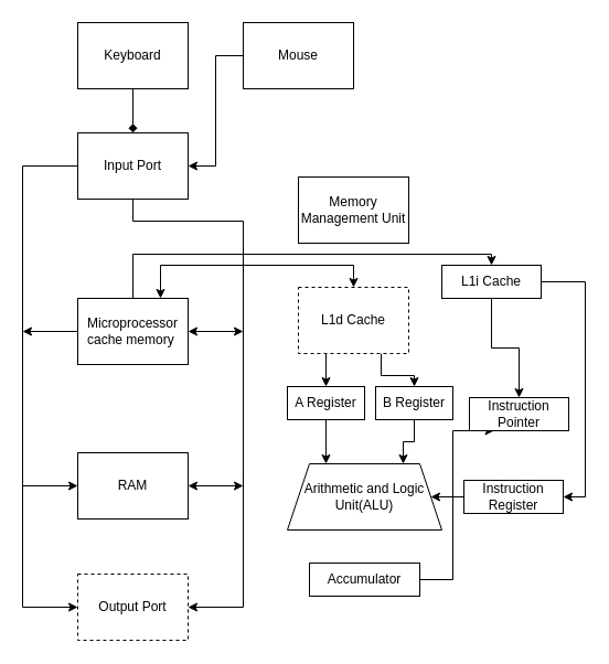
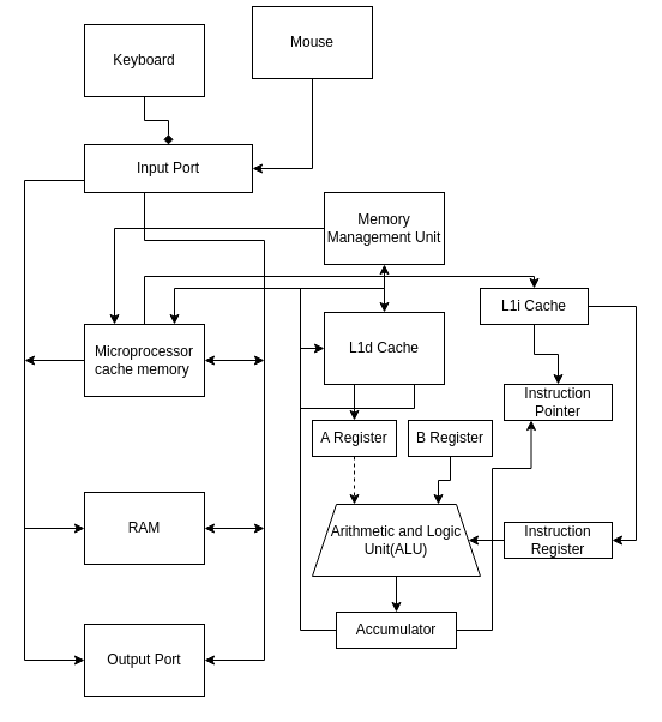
  <mxCell id="0" />
  <mxCell id="1" parent="0" />
  <mxCell id="2" style="edgeStyle=orthogonalEdgeStyle;rounded=0;orthogonalLoop=1;jettySize=auto;html=1;entryX=0.5;entryY=0;entryDx=0;entryDy=0;endArrow=diamond;" edge="1" parent="1" source="3" target="8"><mxGeometry relative="1" as="geometry" /></mxCell>
  <mxCell id="3" value="Keyboard" style="rounded=0;whiteSpace=wrap;html=1;" vertex="1" parent="1"><mxGeometry x="70" y="20" width="100" height="60" as="geometry" /></mxCell>
  <mxCell id="4" style="edgeStyle=orthogonalEdgeStyle;rounded=0;orthogonalLoop=1;jettySize=auto;html=1;entryX=1;entryY=0.5;entryDx=0;entryDy=0;" edge="1" parent="1" source="5" target="8"><mxGeometry relative="1" as="geometry" /></mxCell>
- <mxCell id="5" value="Mouse" style="rounded=0;whiteSpace=wrap;html=1;" vertex="1" parent="1"><mxGeometry x="220" y="20" width="100" height="60" as="geometry" /></mxCell>
+ <mxCell id="5" value="Mouse" style="rounded=0;whiteSpace=wrap;html=1;" vertex="1" parent="1"><mxGeometry x="210" y="5" width="100" height="60" as="geometry" /></mxCell>
  <mxCell id="6" style="edgeStyle=orthogonalEdgeStyle;rounded=0;orthogonalLoop=1;jettySize=auto;html=1;exitX=0.5;exitY=1;exitDx=0;exitDy=0;entryX=1;entryY=0.5;entryDx=0;entryDy=0;" edge="1" parent="1" source="8" target="12"><mxGeometry relative="1" as="geometry"><mxPoint x="200" y="470" as="targetPoint" /><Array as="points"><mxPoint x="120" y="200" /><mxPoint x="220" y="200" /><mxPoint x="220" y="550" /></Array></mxGeometry></mxCell>
  <mxCell id="7" style="edgeStyle=orthogonalEdgeStyle;rounded=0;orthogonalLoop=1;jettySize=auto;html=1;entryX=0;entryY=0.5;entryDx=0;entryDy=0;" edge="1" parent="1" source="8" target="12"><mxGeometry relative="1" as="geometry"><mxPoint x="40" y="460" as="targetPoint" /><Array as="points"><mxPoint x="20" y="150" /><mxPoint x="20" y="550" /></Array></mxGeometry></mxCell>
- <mxCell id="8" value="Input Port" style="rounded=0;whiteSpace=wrap;html=1;" vertex="1" parent="1"><mxGeometry x="70" y="120" width="100" height="60" as="geometry" /></mxCell>
+ <mxCell id="8" value="Input Port" style="rounded=0;whiteSpace=wrap;html=1;" vertex="1" parent="1"><mxGeometry x="70" y="120" width="140" height="40" as="geometry" /></mxCell>
  <mxCell id="9" style="edgeStyle=orthogonalEdgeStyle;rounded=0;orthogonalLoop=1;jettySize=auto;html=1;entryX=0.5;entryY=0;entryDx=0;entryDy=0;" edge="1" parent="1" source="10" target="34"><mxGeometry relative="1" as="geometry"><mxPoint x="420" y="230" as="targetPoint" /><Array as="points"><mxPoint x="120" y="230" /><mxPoint x="445" y="230" /></Array></mxGeometry></mxCell>
  <mxCell id="10" value="Microprocessor cache memory&amp;nbsp;" style="rounded=0;whiteSpace=wrap;html=1;" vertex="1" parent="1"><mxGeometry x="70" y="270" width="100" height="60" as="geometry" /></mxCell>
  <mxCell id="11" value="RAM" style="rounded=0;whiteSpace=wrap;html=1;" vertex="1" parent="1"><mxGeometry x="70" y="410" width="100" height="60" as="geometry" /></mxCell>
- <mxCell id="12" value="Output Port" style="rounded=0;whiteSpace=wrap;html=1;dashed=1;" vertex="1" parent="1"><mxGeometry x="70" y="520" width="100" height="60" as="geometry" /></mxCell>
+ <mxCell id="12" value="Output Port" style="rounded=0;whiteSpace=wrap;html=1;" vertex="1" parent="1"><mxGeometry x="70" y="520" width="100" height="60" as="geometry" /></mxCell>
  <mxCell id="13" value="" style="endArrow=classic;startArrow=classic;html=1;exitX=1;exitY=0.5;exitDx=0;exitDy=0;" edge="1" parent="1" source="10"><mxGeometry width="50" height="50" relative="1" as="geometry"><mxPoint x="170" y="300" as="sourcePoint" /><mxPoint x="220" y="300" as="targetPoint" /></mxGeometry></mxCell>
  <mxCell id="14" value="" style="endArrow=classic;startArrow=classic;html=1;exitX=1;exitY=0.5;exitDx=0;exitDy=0;" edge="1" parent="1" source="11"><mxGeometry width="50" height="50" relative="1" as="geometry"><mxPoint x="170" y="390" as="sourcePoint" /><mxPoint x="220" y="440" as="targetPoint" /></mxGeometry></mxCell>
  <mxCell id="15" value="" style="endArrow=classic;html=1;exitX=0;exitY=0.5;exitDx=0;exitDy=0;" edge="1" parent="1" source="10"><mxGeometry width="50" height="50" relative="1" as="geometry"><mxPoint x="-0.711" y="300" as="sourcePoint" /><mxPoint x="20" y="300" as="targetPoint" /></mxGeometry></mxCell>
  <mxCell id="16" value="" style="endArrow=classic;html=1;entryX=0;entryY=0.5;entryDx=0;entryDy=0;" edge="1" parent="1" target="11"><mxGeometry width="50" height="50" relative="1" as="geometry"><mxPoint x="20" y="440" as="sourcePoint" /><mxPoint x="-0.711" y="340" as="targetPoint" /></mxGeometry></mxCell>
+ <mxCell id="17" style="edgeStyle=orthogonalEdgeStyle;rounded=0;orthogonalLoop=1;jettySize=auto;html=1;entryX=0.25;entryY=0;entryDx=0;entryDy=0;" edge="1" parent="1" source="18" target="10"><mxGeometry relative="1" as="geometry" /></mxCell>
  <mxCell id="18" value="Memory Management Unit" style="rounded=0;whiteSpace=wrap;html=1;" vertex="1" parent="1"><mxGeometry x="270" y="160" width="100" height="60" as="geometry" /></mxCell>
  <mxCell id="19" style="edgeStyle=orthogonalEdgeStyle;rounded=0;orthogonalLoop=1;jettySize=auto;html=1;exitX=0.25;exitY=1;exitDx=0;exitDy=0;entryX=0.5;entryY=0;entryDx=0;entryDy=0;" edge="1" parent="1" source="21" target="23"><mxGeometry relative="1" as="geometry"><mxPoint x="295" y="360" as="targetPoint" /></mxGeometry></mxCell>
- <mxCell id="20" style="edgeStyle=orthogonalEdgeStyle;rounded=0;orthogonalLoop=1;jettySize=auto;html=1;exitX=0.75;exitY=1;exitDx=0;exitDy=0;" edge="1" parent="1" source="21" target="25"><mxGeometry relative="1" as="geometry" /></mxCell>
- <mxCell id="21" value="L1d Cache" style="rounded=0;whiteSpace=wrap;html=1;dashed=1;" vertex="1" parent="1"><mxGeometry x="270" y="260" width="100" height="60" as="geometry" /></mxCell>
- <mxCell id="22" style="edgeStyle=orthogonalEdgeStyle;rounded=0;orthogonalLoop=1;jettySize=auto;html=1;entryX=0.25;entryY=0;entryDx=0;entryDy=0;" edge="1" parent="1" source="23" target="27"><mxGeometry relative="1" as="geometry" /></mxCell>
+ <mxCell id="20" style="edgeStyle=orthogonalEdgeStyle;rounded=0;orthogonalLoop=1;jettySize=auto;html=1;exitX=0.75;exitY=1;exitDx=0;exitDy=0;" edge="1" parent="1" source="21" target="18"><mxGeometry relative="1" as="geometry" /></mxCell>
+ <mxCell id="21" value="L1d Cache" style="rounded=0;whiteSpace=wrap;html=1;" vertex="1" parent="1"><mxGeometry x="270" y="260" width="100" height="60" as="geometry" /></mxCell>
+ <mxCell id="22" style="edgeStyle=orthogonalEdgeStyle;rounded=0;orthogonalLoop=1;jettySize=auto;html=1;entryX=0.25;entryY=0;entryDx=0;entryDy=0;dashed=1;" edge="1" parent="1" source="23" target="27"><mxGeometry relative="1" as="geometry" /></mxCell>
  <mxCell id="23" value="A Register" style="rounded=0;whiteSpace=wrap;html=1;" vertex="1" parent="1"><mxGeometry x="260" y="350" width="70" height="30" as="geometry" /></mxCell>
  <mxCell id="24" style="edgeStyle=orthogonalEdgeStyle;rounded=0;orthogonalLoop=1;jettySize=auto;html=1;entryX=0.75;entryY=0;entryDx=0;entryDy=0;" edge="1" parent="1" source="25" target="27"><mxGeometry relative="1" as="geometry" /></mxCell>
  <mxCell id="25" value="B Register" style="rounded=0;whiteSpace=wrap;html=1;" vertex="1" parent="1"><mxGeometry x="340" y="350" width="70" height="30" as="geometry" /></mxCell>
+ <mxCell id="26" style="edgeStyle=orthogonalEdgeStyle;rounded=0;orthogonalLoop=1;jettySize=auto;html=1;entryX=0.5;entryY=0;entryDx=0;entryDy=0;" edge="1" parent="1" source="27" target="30"><mxGeometry relative="1" as="geometry"><mxPoint x="330" y="510" as="targetPoint" /></mxGeometry></mxCell>
  <mxCell id="27" value="Arithmetic and Logic Unit(ALU)" style="shape=trapezoid;perimeter=trapezoidPerimeter;whiteSpace=wrap;html=1;fixedSize=1;rotation=0;" vertex="1" parent="1"><mxGeometry x="260" y="420" width="140" height="60" as="geometry" /></mxCell>
  <mxCell id="28" style="edgeStyle=orthogonalEdgeStyle;rounded=0;orthogonalLoop=1;jettySize=auto;html=1;entryX=0.25;entryY=1;entryDx=0;entryDy=0;" edge="1" parent="1" source="30" target="35"><mxGeometry relative="1" as="geometry"><Array as="points"><mxPoint x="410" y="525" /><mxPoint x="410" y="390" /><mxPoint x="443" y="390" /></Array></mxGeometry></mxCell>
+ <mxCell id="29" style="edgeStyle=orthogonalEdgeStyle;rounded=0;orthogonalLoop=1;jettySize=auto;html=1;entryX=0;entryY=0.5;entryDx=0;entryDy=0;" edge="1" parent="1" source="30" target="21"><mxGeometry relative="1" as="geometry"><Array as="points"><mxPoint x="250" y="525" /><mxPoint x="250" y="290" /></Array></mxGeometry></mxCell>
  <mxCell id="30" value="Accumulator" style="rounded=0;whiteSpace=wrap;html=1;" vertex="1" parent="1"><mxGeometry x="280" y="510" width="100" height="30" as="geometry" /></mxCell>
  <mxCell id="31" value="" style="endArrow=classic;startArrow=classic;html=1;entryX=0.75;entryY=0;entryDx=0;entryDy=0;rounded=0;" edge="1" parent="1" source="21" target="10"><mxGeometry width="50" height="50" relative="1" as="geometry"><mxPoint x="199.289" y="340" as="sourcePoint" /><mxPoint x="199.289" y="290" as="targetPoint" /><Array as="points"><mxPoint x="320" y="240" /><mxPoint x="145" y="240" /></Array></mxGeometry></mxCell>
  <mxCell id="32" style="edgeStyle=orthogonalEdgeStyle;rounded=0;orthogonalLoop=1;jettySize=auto;html=1;entryX=0.5;entryY=0;entryDx=0;entryDy=0;" edge="1" parent="1" source="34" target="35"><mxGeometry relative="1" as="geometry"><mxPoint x="445" y="330" as="targetPoint" /></mxGeometry></mxCell>
  <mxCell id="33" style="edgeStyle=orthogonalEdgeStyle;rounded=0;orthogonalLoop=1;jettySize=auto;html=1;entryX=1;entryY=0.5;entryDx=0;entryDy=0;" edge="1" parent="1" source="34" target="37"><mxGeometry relative="1" as="geometry"><Array as="points"><mxPoint x="530" y="255" /><mxPoint x="530" y="450" /></Array></mxGeometry></mxCell>
  <mxCell id="34" value="L1i Cache" style="rounded=0;whiteSpace=wrap;html=1;" vertex="1" parent="1"><mxGeometry x="400" y="240" width="90" height="30" as="geometry" /></mxCell>
- <mxCell id="35" value="Instruction Pointer" style="rounded=0;whiteSpace=wrap;html=1;" vertex="1" parent="1"><mxGeometry x="425" y="360" width="90" height="30" as="geometry" /></mxCell>
+ <mxCell id="35" value="Instruction Pointer" style="rounded=0;whiteSpace=wrap;html=1;" vertex="1" parent="1"><mxGeometry x="420" y="320" width="90" height="30" as="geometry" /></mxCell>
  <mxCell id="36" style="edgeStyle=orthogonalEdgeStyle;rounded=0;orthogonalLoop=1;jettySize=auto;html=1;entryX=1;entryY=0.5;entryDx=0;entryDy=0;" edge="1" parent="1" source="37" target="27"><mxGeometry relative="1" as="geometry" /></mxCell>
  <mxCell id="37" value="Instruction Register" style="rounded=0;whiteSpace=wrap;html=1;" vertex="1" parent="1"><mxGeometry x="420" y="435" width="90" height="30" as="geometry" /></mxCell>
